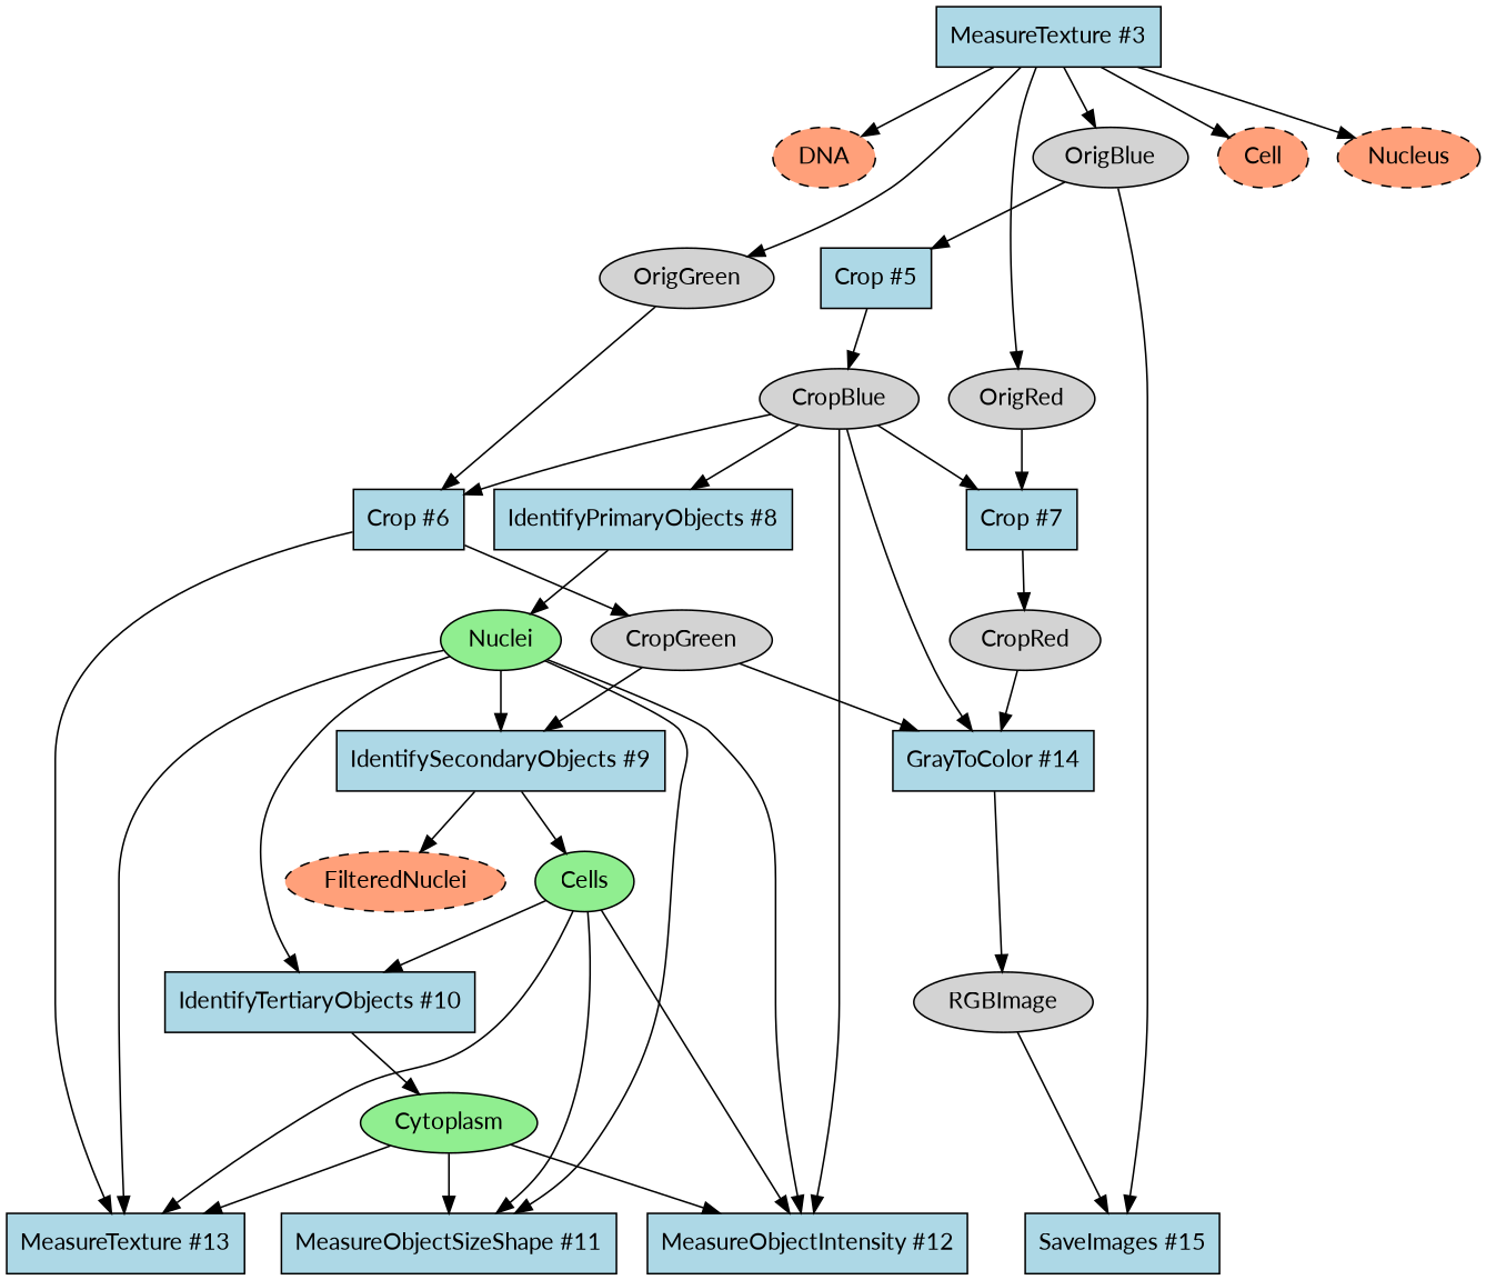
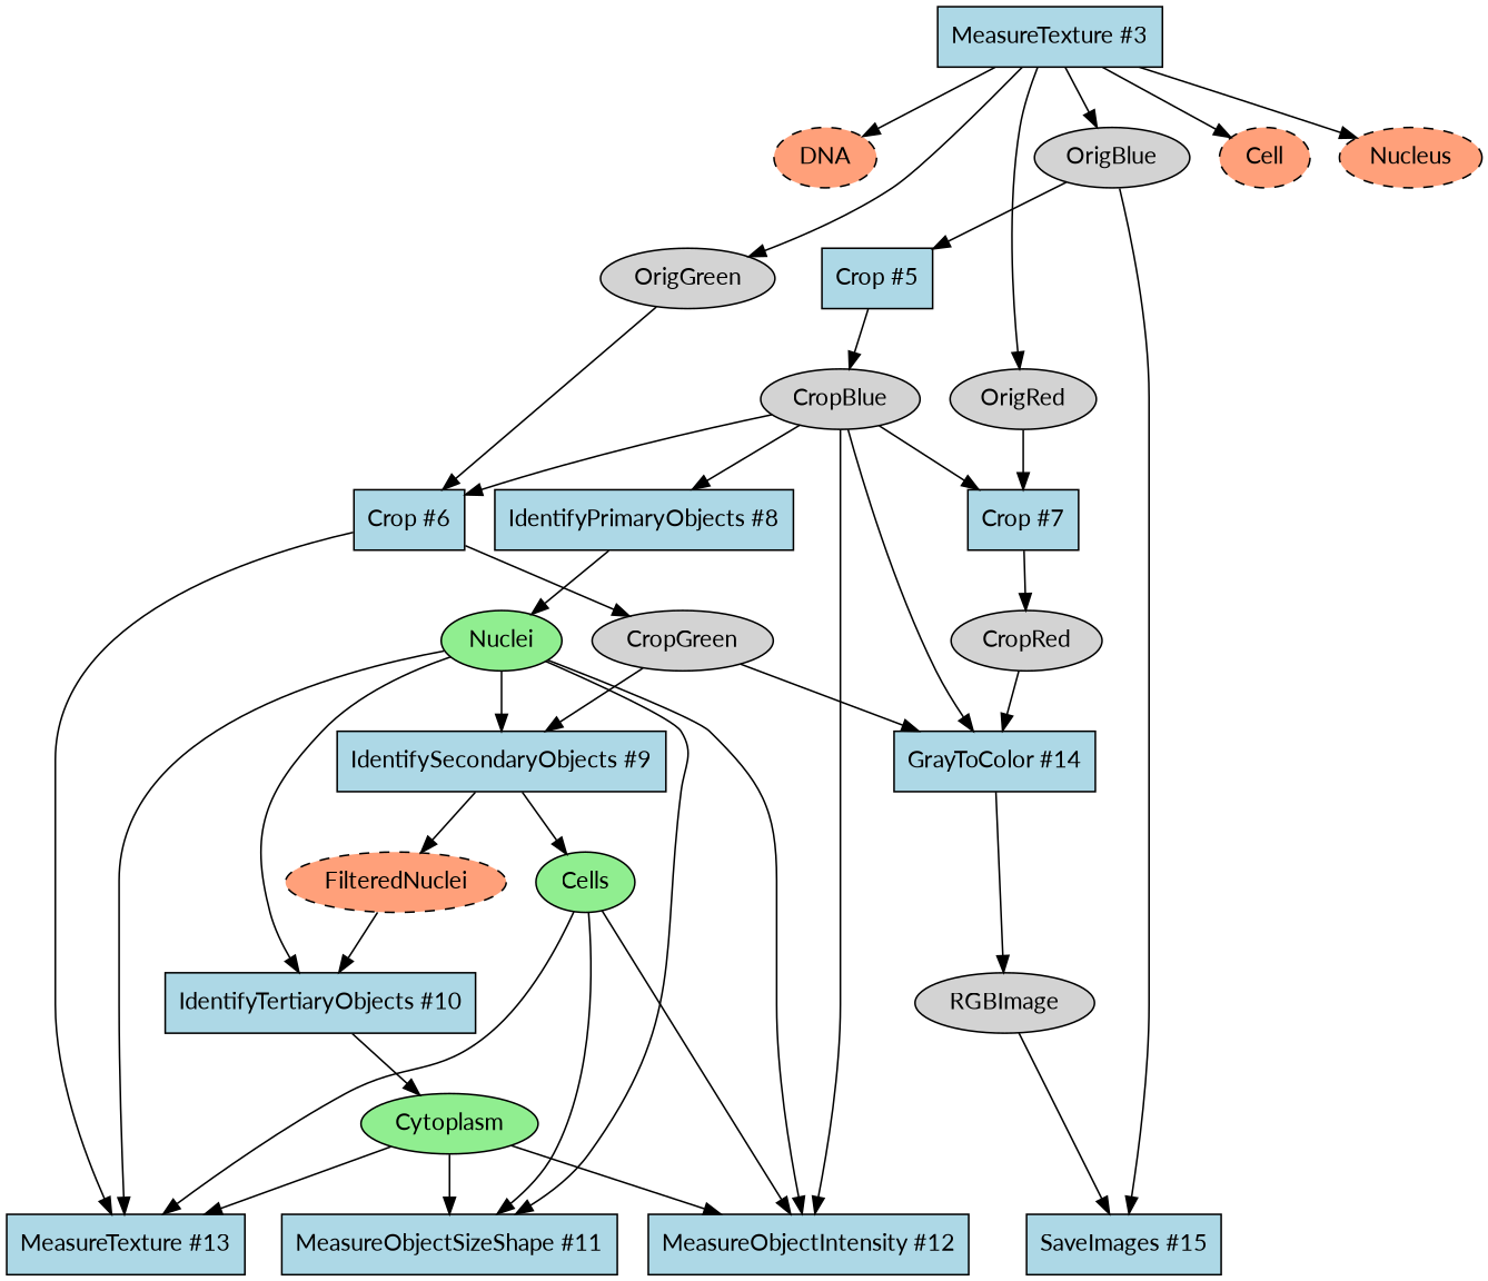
  strict digraph {
    fontname=Lato
    node [fillcolor=lightblue fontname=Lato shape=ellipse style=filled type=module]
    edge [fontname=Lato type=image_input]
    n1 [enabled=True label="MeasureObjectIntensity #12" module_name=MeasureObjectIntensity module_num=12 original_num=12 shape=box stable_id=MeasureObjectIntensity_493d53fb]
    n2 [enabled=True label="MeasureObjectSizeShape #11" module_name=MeasureObjectSizeShape module_num=11 original_num=11 shape=box stable_id=MeasureObjectSizeShape_33e152a1]
    n3 [enabled=True label="MeasureTexture #13" module_name=MeasureTexture module_num=13 original_num=13 shape=box stable_id=MeasureTexture_493d53fb]
    n4 [enabled=True label="SaveImages #15" module_name=SaveImages module_num=15 original_num=15 shape=box stable_id=SaveImages_c2b508af]
    n5 [enabled=True label="Crop #7" module_name=Crop module_num=7 original_num=7 shape=box stable_id=Crop_332d8a68]
    n6 [fillcolor=lightgray label=CropRed type=image]
    n7 [enabled=True label="GrayToColor #14" module_name=GrayToColor module_num=14 original_num=14 shape=box stable_id=GrayToColor_dc85e759]
    n8 [enabled=True label="Crop #5" module_name=Crop module_num=5 original_num=5 shape=box stable_id=Crop_3828b249]
    n9 [fillcolor=lightgray label=CropBlue type=image]
    n10 [enabled=True label="Crop #6" module_name=Crop module_num=6 original_num=6 shape=box stable_id=Crop_39198e21]
    n11 [enabled=True label="IdentifyPrimaryObjects #8" module_name=IdentifyPrimaryObjects module_num=8 original_num=8 shape=box stable_id=IdentifyPrimaryObjects_b59141d4]
    n12 [fillcolor=lightgray label=CropGreen type=image]
    n13 [enabled=True label="IdentifySecondaryObjects #9" module_name=IdentifySecondaryObjects module_num=9 original_num=9 shape=box stable_id=IdentifySecondaryObjects_617cabe9]
    n14 [fillcolor=lightgray label=RGBImage type=image]
    n15 [fillcolor=lightgreen label=Nuclei type=object]
    n16 [enabled=True label="IdentifyTertiaryObjects #10" module_name=IdentifyTertiaryObjects module_num=10 original_num=10 shape=box stable_id=IdentifyTertiaryObjects_ac7b69a9]
    n17 [fillcolor=lightgreen label=Cells type=object]
    n18 [fillcolor=lightsalmon filtered=True label=FilteredNuclei style="filled,dashed" type=object]
    n19 [fillcolor=lightgreen label=Cytoplasm type=object]
    n20 [enabled=True label="MeasureTexture #3" module_name=NamesAndTypes module_num=3 original_num=3 shape=box stable_id=NamesAndTypes_a64add3]
    n21 [fillcolor=lightsalmon filtered=True label=DNA style="filled,dashed" type=image]
    n22 [fillcolor=lightgray label=OrigBlue type=image]
    n23 [fillcolor=lightgray label=OrigGreen type=image]
    n24 [fillcolor=lightgray label=OrigRed type=image]
    n25 [fillcolor=lightsalmon filtered=True label=Cell style="filled,dashed" type=object]
    n26 [fillcolor=lightsalmon filtered=True label=Nucleus style="filled,dashed" type=object]
    subgraph sub_1 {
      rank=max
      n1
      n2
      n3
      n4
    }
    n5 -> n6 [type=image_output]
    n6 -> n7
    n7 -> n14 [type=image_output]
    n8 -> n9 [type=image_output]
    n9 -> n1 [type=image_list_input]
    n9 -> n5
    n9 -> n7
    n9 -> n10
    n9 -> n11
    n10 -> n3 [type=image_list_input]
    n10 -> n12 [type=image_output]
    n11 -> n15 [type=object_output]
    n12 -> n7
    n12 -> n13
    n13 -> n17 [type=object_output]
    n13 -> n18 [type=object_output]
    n14 -> n4
    n15 -> n1 [type=object_list_input]
    n15 -> n2 [type=object_list_input]
    n15 -> n3 [type=object_list_input]
    n15 -> n13 [type=object_input]
    n15 -> n16 [type=object_input]
    n16 -> n19 [type=object_output]
    n17 -> n1 [type=object_list_input]
    n17 -> n2 [type=object_list_input]
    n17 -> n3 [type=object_list_input]
-   n17 -> n16 [type=object_input]
+   n18 -> n16 [type=object_input]
    n19 -> n1 [type=object_list_input]
    n19 -> n2 [type=object_list_input]
    n19 -> n3 [type=object_list_input]
    n20 -> n21 [type=image_output]
    n20 -> n22 [type=image_output]
    n20 -> n23 [type=image_output]
    n20 -> n24 [type=image_output]
    n20 -> n25 [type=object_output]
    n20 -> n26 [type=object_output]
    n22 -> n4
    n22 -> n8
    n23 -> n10
    n24 -> n5
  }
